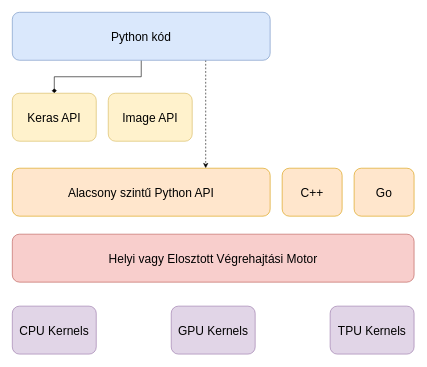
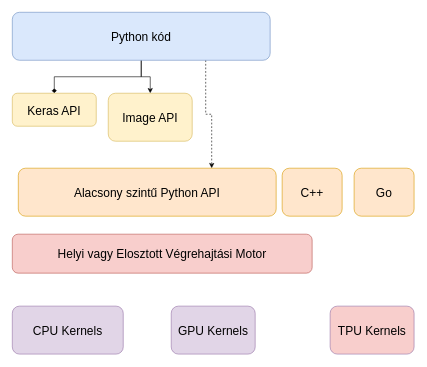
  <mxCell id="0" />
  <mxCell id="1" parent="0" />
  <mxCell id="2" style="edgeStyle=orthogonalEdgeStyle;rounded=0;orthogonalLoop=1;jettySize=auto;html=1;exitX=0.5;exitY=1;exitDx=0;exitDy=0;fontSize=20;endArrow=diamond;" edge="1" parent="1" source="5" target="8"><mxGeometry relative="1" as="geometry" /></mxCell>
+ <mxCell id="3" style="edgeStyle=orthogonalEdgeStyle;rounded=0;orthogonalLoop=1;jettySize=auto;html=1;exitX=0.5;exitY=1;exitDx=0;exitDy=0;entryX=0.5;entryY=0;entryDx=0;entryDy=0;fontSize=20;" edge="1" parent="1" source="5" target="9"><mxGeometry relative="1" as="geometry" /></mxCell>
  <mxCell id="4" style="edgeStyle=orthogonalEdgeStyle;rounded=0;orthogonalLoop=1;jettySize=auto;html=1;exitX=0.75;exitY=1;exitDx=0;exitDy=0;entryX=0.75;entryY=0;entryDx=0;entryDy=0;fontSize=20;dashed=1;" edge="1" parent="1" source="5" target="6"><mxGeometry relative="1" as="geometry" /></mxCell>
  <mxCell id="5" value="Python kód" style="rounded=1;whiteSpace=wrap;html=1;fontSize=20;fillColor=#dae8fc;strokeColor=#6c8ebf;" vertex="1" parent="1"><mxGeometry x="20" y="20" width="430" height="80" as="geometry" /></mxCell>
- <mxCell id="6" value="Alacsony szintű Python API" style="rounded=1;whiteSpace=wrap;html=1;fontSize=20;fillColor=#ffe6cc;strokeColor=#d79b00;" vertex="1" parent="1"><mxGeometry x="20" y="280" width="430" height="80" as="geometry" /></mxCell>
+ <mxCell id="6" value="Alacsony szintű Python API" style="rounded=1;whiteSpace=wrap;html=1;fontSize=20;fillColor=#ffe6cc;strokeColor=#d79b00;" vertex="1" parent="1"><mxGeometry x="30" y="280" width="430" height="80" as="geometry" /></mxCell>
  <mxCell id="7" value="C++" style="rounded=1;whiteSpace=wrap;html=1;fontSize=20;fillColor=#ffe6cc;strokeColor=#d79b00;" vertex="1" parent="1"><mxGeometry x="470" y="280" width="100" height="80" as="geometry" /></mxCell>
- <mxCell id="8" value="Keras API" style="rounded=1;whiteSpace=wrap;html=1;fontSize=20;fillColor=#fff2cc;strokeColor=#d6b656;" vertex="1" parent="1"><mxGeometry x="20" y="155" width="140" height="80" as="geometry" /></mxCell>
+ <mxCell id="8" value="Keras API" style="rounded=1;whiteSpace=wrap;html=1;fontSize=20;fillColor=#fff2cc;strokeColor=#d6b656;" vertex="1" parent="1"><mxGeometry x="20" y="155" width="140" height="55" as="geometry" /></mxCell>
  <mxCell id="9" value="Image API" style="rounded=1;whiteSpace=wrap;html=1;fontSize=20;fillColor=#fff2cc;strokeColor=#d6b656;" vertex="1" parent="1"><mxGeometry x="180" y="155" width="140" height="80" as="geometry" /></mxCell>
  <mxCell id="10" value="Go" style="rounded=1;whiteSpace=wrap;html=1;fontSize=20;fillColor=#ffe6cc;strokeColor=#d79b00;" vertex="1" parent="1"><mxGeometry x="590" y="280" width="100" height="80" as="geometry" /></mxCell>
- <mxCell id="11" value="Helyi vagy Elosztott Végrehajtási Motor" style="rounded=1;whiteSpace=wrap;html=1;fontSize=20;fillColor=#f8cecc;strokeColor=#b85450;" vertex="1" parent="1"><mxGeometry x="20" y="390" width="670" height="80" as="geometry" /></mxCell>
- <mxCell id="12" value="CPU Kernels" style="rounded=1;whiteSpace=wrap;html=1;fontSize=20;fillColor=#e1d5e7;strokeColor=#9673a6;" vertex="1" parent="1"><mxGeometry x="20" y="510" width="140" height="80" as="geometry" /></mxCell>
+ <mxCell id="11" value="Helyi vagy Elosztott Végrehajtási Motor" style="rounded=1;whiteSpace=wrap;html=1;fontSize=20;fillColor=#f8cecc;strokeColor=#b85450;" vertex="1" parent="1"><mxGeometry x="20" y="390" width="500" height="65" as="geometry" /></mxCell>
+ <mxCell id="12" value="CPU Kernels" style="rounded=1;whiteSpace=wrap;html=1;fontSize=20;fillColor=#e1d5e7;strokeColor=#9673a6;" vertex="1" parent="1"><mxGeometry x="20" y="510" width="185" height="80" as="geometry" /></mxCell>
  <mxCell id="13" value="GPU Kernels" style="rounded=1;whiteSpace=wrap;html=1;fontSize=20;fillColor=#e1d5e7;strokeColor=#9673a6;" vertex="1" parent="1"><mxGeometry x="285" y="510" width="140" height="80" as="geometry" /></mxCell>
- <mxCell id="14" value="TPU Kernels" style="rounded=1;whiteSpace=wrap;html=1;fontSize=20;fillColor=#e1d5e7;strokeColor=#9673a6;" vertex="1" parent="1"><mxGeometry x="550" y="510" width="140" height="80" as="geometry" /></mxCell>
+ <mxCell id="14" value="TPU Kernels" style="rounded=1;whiteSpace=wrap;html=1;fontSize=20;fillColor=#f8cecc;strokeColor=#9673a6;" vertex="1" parent="1"><mxGeometry x="550" y="510" width="140" height="80" as="geometry" /></mxCell>
